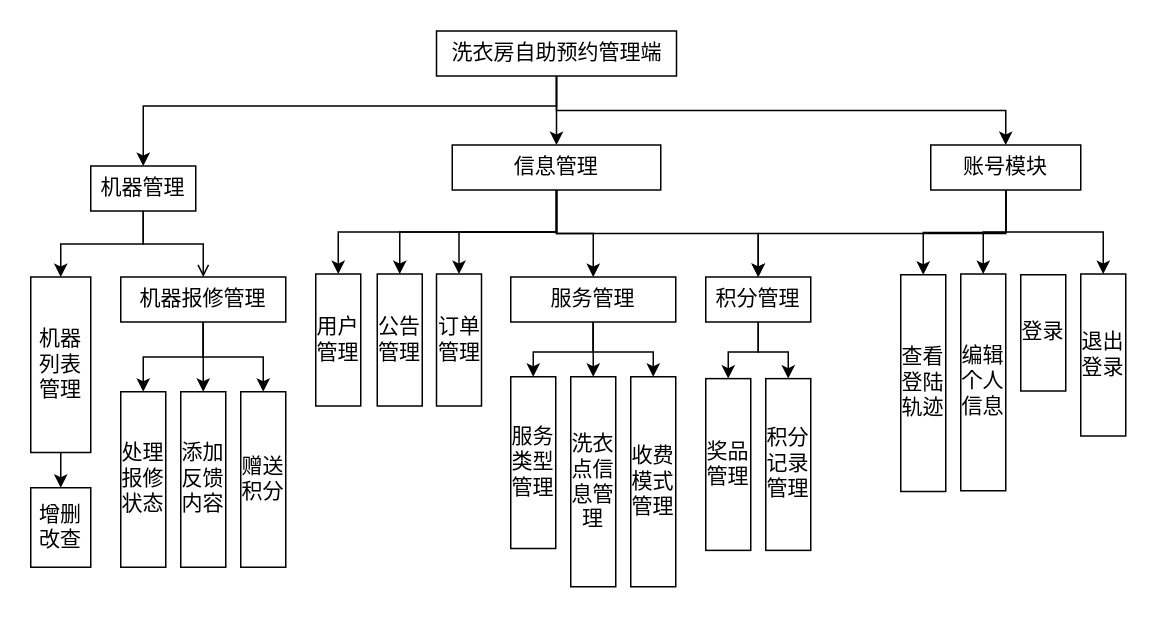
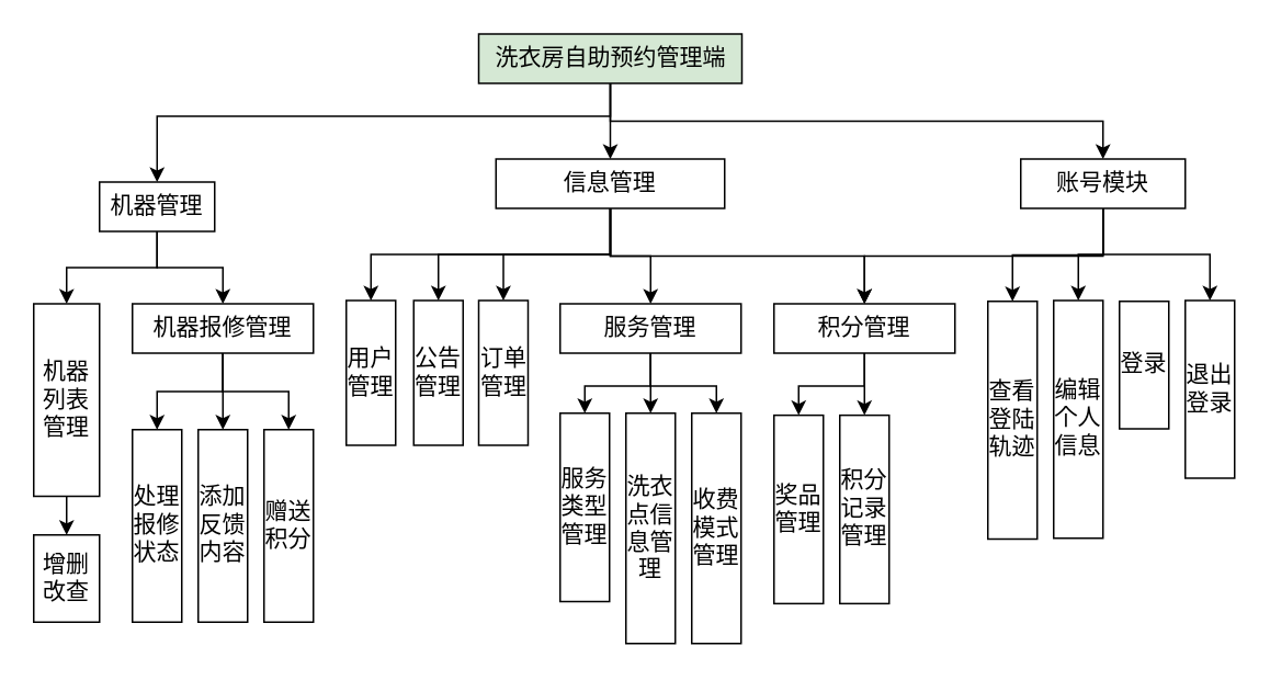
  <mxCell id="0" />
  <mxCell id="1" parent="0" />
  <mxCell id="2" style="edgeStyle=orthogonalEdgeStyle;rounded=0;orthogonalLoop=1;jettySize=auto;html=1;exitX=0.5;exitY=1;exitDx=0;exitDy=0;entryX=0.5;entryY=0;entryDx=0;entryDy=0;" parent="1" source="5" target="45" edge="1"><mxGeometry relative="1" as="geometry" /></mxCell>
  <mxCell id="3" style="edgeStyle=orthogonalEdgeStyle;rounded=0;orthogonalLoop=1;jettySize=auto;html=1;exitX=0.5;exitY=1;exitDx=0;exitDy=0;entryX=0.5;entryY=0;entryDx=0;entryDy=0;" parent="1" source="5" target="17" edge="1"><mxGeometry relative="1" as="geometry" /></mxCell>
  <mxCell id="4" style="edgeStyle=orthogonalEdgeStyle;rounded=0;orthogonalLoop=1;jettySize=auto;html=1;exitX=0.5;exitY=1;exitDx=0;exitDy=0;entryX=0.5;entryY=0;entryDx=0;entryDy=0;" parent="1" source="5" target="8" edge="1"><mxGeometry relative="1" as="geometry"><Array as="points"><mxPoint x="371" y="70" /><mxPoint x="95" y="70" /></Array></mxGeometry></mxCell>
- <mxCell id="5" value="洗衣房自助预约管理端" style="rounded=0;whiteSpace=wrap;html=1;fontSize=14;fontFamily=宋体;" parent="1" vertex="1"><mxGeometry x="290.5" y="20" width="160" height="30" as="geometry" /></mxCell>
+ <mxCell id="5" value="洗衣房自助预约管理端" style="rounded=0;whiteSpace=wrap;html=1;fontSize=14;fontFamily=宋体;fillColor=#d5e8d4;" parent="1" vertex="1"><mxGeometry x="290.5" y="20" width="160" height="30" as="geometry" /></mxCell>
  <mxCell id="6" style="edgeStyle=orthogonalEdgeStyle;rounded=0;orthogonalLoop=1;jettySize=auto;html=1;exitX=0.5;exitY=1;exitDx=0;exitDy=0;entryX=0;entryY=0.5;entryDx=0;entryDy=0;" parent="1" source="8" target="21" edge="1"><mxGeometry relative="1" as="geometry" /></mxCell>
- <mxCell id="7" style="edgeStyle=orthogonalEdgeStyle;rounded=0;orthogonalLoop=1;jettySize=auto;html=1;exitX=0.5;exitY=1;exitDx=0;exitDy=0;endArrow=open;" parent="1" source="8" target="36" edge="1"><mxGeometry relative="1" as="geometry" /></mxCell>
+ <mxCell id="7" style="edgeStyle=orthogonalEdgeStyle;rounded=0;orthogonalLoop=1;jettySize=auto;html=1;exitX=0.5;exitY=1;exitDx=0;exitDy=0;" parent="1" source="8" target="36" edge="1"><mxGeometry relative="1" as="geometry" /></mxCell>
  <mxCell id="8" value="机器管理" style="rounded=0;whiteSpace=wrap;html=1;fontSize=14;fontFamily=宋体;" parent="1" vertex="1"><mxGeometry x="60" y="110" width="70" height="30" as="geometry" /></mxCell>
  <mxCell id="9" value="用户管理" style="rounded=0;whiteSpace=wrap;html=1;fontSize=14;fontFamily=宋体;direction=west;horizontal=1;spacingTop=0;spacingBottom=0;spacing=2;" parent="1" vertex="1"><mxGeometry x="210" y="182" width="30" height="88" as="geometry" /></mxCell>
  <mxCell id="10" style="edgeStyle=orthogonalEdgeStyle;rounded=0;orthogonalLoop=1;jettySize=auto;html=1;exitX=0.5;exitY=1;exitDx=0;exitDy=0;entryX=0.5;entryY=1;entryDx=0;entryDy=0;" parent="1" source="12" target="46" edge="1"><mxGeometry relative="1" as="geometry" /></mxCell>
  <mxCell id="11" style="edgeStyle=orthogonalEdgeStyle;rounded=0;orthogonalLoop=1;jettySize=auto;html=1;exitX=0.5;exitY=1;exitDx=0;exitDy=0;entryX=0.5;entryY=1;entryDx=0;entryDy=0;" parent="1" source="12" target="47" edge="1"><mxGeometry relative="1" as="geometry" /></mxCell>
- <mxCell id="12" value="积分管理" style="rounded=0;whiteSpace=wrap;html=1;fontSize=14;fontFamily=宋体;" parent="1" vertex="1"><mxGeometry x="470" y="184" width="70" height="30" as="geometry" /></mxCell>
+ <mxCell id="12" value="积分管理" style="rounded=0;whiteSpace=wrap;html=1;fontSize=14;fontFamily=宋体;" parent="1" vertex="1"><mxGeometry x="470" y="184" width="110" height="30" as="geometry" /></mxCell>
  <mxCell id="13" style="edgeStyle=orthogonalEdgeStyle;rounded=0;orthogonalLoop=1;jettySize=auto;html=1;exitX=0.5;exitY=1;exitDx=0;exitDy=0;entryX=0.5;entryY=1;entryDx=0;entryDy=0;" parent="1" source="17" target="18" edge="1"><mxGeometry relative="1" as="geometry" /></mxCell>
  <mxCell id="14" style="edgeStyle=orthogonalEdgeStyle;rounded=0;orthogonalLoop=1;jettySize=auto;html=1;exitX=0.5;exitY=1;exitDx=0;exitDy=0;entryX=0.5;entryY=1;entryDx=0;entryDy=0;" parent="1" source="17" target="19" edge="1"><mxGeometry relative="1" as="geometry" /></mxCell>
  <mxCell id="15" style="edgeStyle=orthogonalEdgeStyle;rounded=0;orthogonalLoop=1;jettySize=auto;html=1;exitX=0.5;exitY=1;exitDx=0;exitDy=0;" parent="1" source="17" target="12" edge="1"><mxGeometry relative="1" as="geometry" /></mxCell>
  <mxCell id="16" style="edgeStyle=orthogonalEdgeStyle;rounded=0;orthogonalLoop=1;jettySize=auto;html=1;exitX=0.5;exitY=1;exitDx=0;exitDy=0;entryX=0.5;entryY=1;entryDx=0;entryDy=0;" parent="1" source="17" target="23" edge="1"><mxGeometry relative="1" as="geometry" /></mxCell>
  <mxCell id="17" value="账号模块" style="rounded=0;whiteSpace=wrap;html=1;fontSize=14;fontFamily=宋体;" parent="1" vertex="1"><mxGeometry x="620" y="96" width="100" height="30" as="geometry" /></mxCell>
  <mxCell id="18" value="查看登陆轨迹" style="rounded=0;whiteSpace=wrap;html=1;fontSize=14;fontFamily=宋体;direction=west;horizontal=1;spacingTop=0;spacingBottom=0;spacing=2;" parent="1" vertex="1"><mxGeometry x="600" y="182.5" width="30" height="144.5" as="geometry" /></mxCell>
  <mxCell id="19" value="编辑个人信息" style="rounded=0;whiteSpace=wrap;html=1;fontSize=14;fontFamily=宋体;direction=west;horizontal=1;spacingTop=0;spacingBottom=0;spacing=2;" parent="1" vertex="1"><mxGeometry x="640" y="182" width="30" height="144.5" as="geometry" /></mxCell>
  <mxCell id="20" style="edgeStyle=orthogonalEdgeStyle;rounded=0;orthogonalLoop=1;jettySize=auto;html=1;exitX=1;exitY=0.5;exitDx=0;exitDy=0;entryX=0;entryY=0.5;entryDx=0;entryDy=0;" parent="1" source="21" target="24" edge="1"><mxGeometry relative="1" as="geometry" /></mxCell>
  <mxCell id="21" value="机器列表管理" style="rounded=0;whiteSpace=wrap;html=1;fontSize=14;fontFamily=宋体;direction=south;horizontal=1;spacingTop=0;spacingBottom=0;spacing=2;" parent="1" vertex="1"><mxGeometry x="20" y="184" width="40" height="117" as="geometry" /></mxCell>
  <mxCell id="22" value="登录" style="rounded=0;whiteSpace=wrap;html=1;fontSize=14;fontFamily=宋体;direction=west;horizontal=1;spacingTop=0;spacingBottom=0;spacing=2;" parent="1" vertex="1"><mxGeometry x="680" y="182.5" width="30" height="77.5" as="geometry" /></mxCell>
  <mxCell id="23" value="退出登录" style="rounded=0;whiteSpace=wrap;html=1;fontSize=14;fontFamily=宋体;direction=west;horizontal=1;spacingTop=0;spacingBottom=0;spacing=2;" parent="1" vertex="1"><mxGeometry x="720" y="182" width="30" height="108" as="geometry" /></mxCell>
  <mxCell id="24" value="增删改查" style="rounded=0;whiteSpace=wrap;html=1;fontSize=14;fontFamily=宋体;direction=south;horizontal=1;spacingTop=0;spacingBottom=0;spacing=2;" parent="1" vertex="1"><mxGeometry x="20" y="324.5" width="40" height="53" as="geometry" /></mxCell>
  <mxCell id="25" style="edgeStyle=orthogonalEdgeStyle;rounded=0;orthogonalLoop=1;jettySize=auto;html=1;exitX=0.5;exitY=1;exitDx=0;exitDy=0;entryX=0.5;entryY=1;entryDx=0;entryDy=0;" parent="1" source="28" target="37" edge="1"><mxGeometry relative="1" as="geometry" /></mxCell>
  <mxCell id="26" style="edgeStyle=orthogonalEdgeStyle;rounded=0;orthogonalLoop=1;jettySize=auto;html=1;exitX=0.5;exitY=1;exitDx=0;exitDy=0;entryX=0.5;entryY=1;entryDx=0;entryDy=0;" parent="1" source="28" target="38" edge="1"><mxGeometry relative="1" as="geometry" /></mxCell>
  <mxCell id="27" style="edgeStyle=orthogonalEdgeStyle;rounded=0;orthogonalLoop=1;jettySize=auto;html=1;exitX=0.5;exitY=1;exitDx=0;exitDy=0;entryX=0.5;entryY=1;entryDx=0;entryDy=0;" parent="1" source="28" target="39" edge="1"><mxGeometry relative="1" as="geometry" /></mxCell>
  <mxCell id="28" value="服务管理" style="rounded=0;whiteSpace=wrap;html=1;fontSize=14;fontFamily=宋体;" parent="1" vertex="1"><mxGeometry x="340" y="184" width="110" height="30" as="geometry" /></mxCell>
  <mxCell id="29" value="处理报修状态" style="rounded=0;whiteSpace=wrap;html=1;fontSize=14;fontFamily=宋体;direction=south;horizontal=1;spacingTop=0;spacingBottom=0;spacing=2;" parent="1" vertex="1"><mxGeometry x="80" y="260.5" width="30" height="117" as="geometry" /></mxCell>
  <mxCell id="30" value="添加反馈内容" style="rounded=0;whiteSpace=wrap;html=1;fontSize=14;fontFamily=宋体;direction=south;horizontal=1;spacingTop=0;spacingBottom=0;spacing=2;" parent="1" vertex="1"><mxGeometry x="120" y="260.5" width="30" height="117" as="geometry" /></mxCell>
  <mxCell id="31" value="赠送积分" style="rounded=0;whiteSpace=wrap;html=1;fontSize=14;fontFamily=宋体;direction=south;horizontal=1;spacingTop=0;spacingBottom=0;spacing=2;" parent="1" vertex="1"><mxGeometry x="160" y="260.5" width="30" height="117" as="geometry" /></mxCell>
  <mxCell id="32" value="公告管理" style="rounded=0;whiteSpace=wrap;html=1;fontSize=14;fontFamily=宋体;direction=west;horizontal=1;spacingTop=0;spacingBottom=0;spacing=2;" parent="1" vertex="1"><mxGeometry x="251" y="182" width="30" height="88" as="geometry" /></mxCell>
  <mxCell id="33" style="edgeStyle=orthogonalEdgeStyle;rounded=0;orthogonalLoop=1;jettySize=auto;html=1;exitX=0.5;exitY=1;exitDx=0;exitDy=0;entryX=0;entryY=0.5;entryDx=0;entryDy=0;" parent="1" source="36" target="29" edge="1"><mxGeometry relative="1" as="geometry" /></mxCell>
  <mxCell id="34" style="edgeStyle=orthogonalEdgeStyle;rounded=0;orthogonalLoop=1;jettySize=auto;html=1;exitX=0.5;exitY=1;exitDx=0;exitDy=0;entryX=0;entryY=0.5;entryDx=0;entryDy=0;" parent="1" source="36" target="30" edge="1"><mxGeometry relative="1" as="geometry" /></mxCell>
  <mxCell id="35" style="edgeStyle=orthogonalEdgeStyle;rounded=0;orthogonalLoop=1;jettySize=auto;html=1;exitX=0.5;exitY=1;exitDx=0;exitDy=0;entryX=0;entryY=0.5;entryDx=0;entryDy=0;" parent="1" source="36" target="31" edge="1"><mxGeometry relative="1" as="geometry" /></mxCell>
  <mxCell id="36" value="机器报修管理" style="rounded=0;whiteSpace=wrap;html=1;fontSize=14;fontFamily=宋体;" parent="1" vertex="1"><mxGeometry x="80" y="184" width="110" height="30" as="geometry" /></mxCell>
  <mxCell id="37" value="服务类型管理" style="rounded=0;whiteSpace=wrap;html=1;fontSize=14;fontFamily=宋体;direction=west;horizontal=1;spacingTop=0;spacingBottom=0;spacing=2;" parent="1" vertex="1"><mxGeometry x="340" y="250.5" width="30" height="114.5" as="geometry" /></mxCell>
  <mxCell id="38" value="洗衣点信息管理" style="rounded=0;whiteSpace=wrap;html=1;fontSize=14;fontFamily=宋体;direction=west;horizontal=1;spacingTop=0;spacingBottom=0;spacing=2;" parent="1" vertex="1"><mxGeometry x="380" y="250.5" width="30" height="140" as="geometry" /></mxCell>
  <mxCell id="39" value="收费模式管理" style="rounded=0;whiteSpace=wrap;html=1;fontSize=14;fontFamily=宋体;direction=west;horizontal=1;spacingTop=0;spacingBottom=0;spacing=2;" parent="1" vertex="1"><mxGeometry x="420" y="250.5" width="30" height="140" as="geometry" /></mxCell>
  <mxCell id="40" style="edgeStyle=orthogonalEdgeStyle;rounded=0;orthogonalLoop=1;jettySize=auto;html=1;exitX=0.5;exitY=1;exitDx=0;exitDy=0;entryX=0.5;entryY=1;entryDx=0;entryDy=0;" parent="1" source="45" target="9" edge="1"><mxGeometry relative="1" as="geometry" /></mxCell>
  <mxCell id="41" style="edgeStyle=orthogonalEdgeStyle;rounded=0;orthogonalLoop=1;jettySize=auto;html=1;exitX=0.5;exitY=1;exitDx=0;exitDy=0;entryX=0.5;entryY=1;entryDx=0;entryDy=0;" parent="1" source="45" target="32" edge="1"><mxGeometry relative="1" as="geometry" /></mxCell>
  <mxCell id="42" style="edgeStyle=orthogonalEdgeStyle;rounded=0;orthogonalLoop=1;jettySize=auto;html=1;exitX=0.5;exitY=1;exitDx=0;exitDy=0;entryX=0.5;entryY=0;entryDx=0;entryDy=0;" parent="1" source="45" target="28" edge="1"><mxGeometry relative="1" as="geometry" /></mxCell>
  <mxCell id="43" style="edgeStyle=orthogonalEdgeStyle;rounded=0;orthogonalLoop=1;jettySize=auto;html=1;exitX=0.5;exitY=1;exitDx=0;exitDy=0;entryX=0.5;entryY=0;entryDx=0;entryDy=0;" parent="1" source="45" target="12" edge="1"><mxGeometry relative="1" as="geometry" /></mxCell>
  <mxCell id="44" style="edgeStyle=orthogonalEdgeStyle;rounded=0;orthogonalLoop=1;jettySize=auto;html=1;exitX=0.5;exitY=1;exitDx=0;exitDy=0;entryX=0.5;entryY=1;entryDx=0;entryDy=0;" edge="1" parent="1" source="45" target="48"><mxGeometry relative="1" as="geometry" /></mxCell>
  <mxCell id="45" value="信息管理" style="rounded=0;whiteSpace=wrap;html=1;fontSize=14;fontFamily=宋体;" parent="1" vertex="1"><mxGeometry x="301" y="96" width="139" height="30" as="geometry" /></mxCell>
  <mxCell id="46" value="奖品管理" style="rounded=0;whiteSpace=wrap;html=1;fontSize=14;fontFamily=宋体;direction=west;horizontal=1;spacingTop=0;spacingBottom=0;spacing=2;" parent="1" vertex="1"><mxGeometry x="470" y="251.75" width="30" height="114.5" as="geometry" /></mxCell>
  <mxCell id="47" value="积分记录管理" style="rounded=0;whiteSpace=wrap;html=1;fontSize=14;fontFamily=宋体;direction=west;horizontal=1;spacingTop=0;spacingBottom=0;spacing=2;" parent="1" vertex="1"><mxGeometry x="510" y="251.75" width="30" height="114.5" as="geometry" /></mxCell>
  <mxCell id="48" value="订单管理" style="rounded=0;whiteSpace=wrap;html=1;fontSize=14;fontFamily=宋体;direction=west;horizontal=1;spacingTop=0;spacingBottom=0;spacing=2;" vertex="1" parent="1"><mxGeometry x="290.5" y="182" width="30" height="88" as="geometry" /></mxCell>
